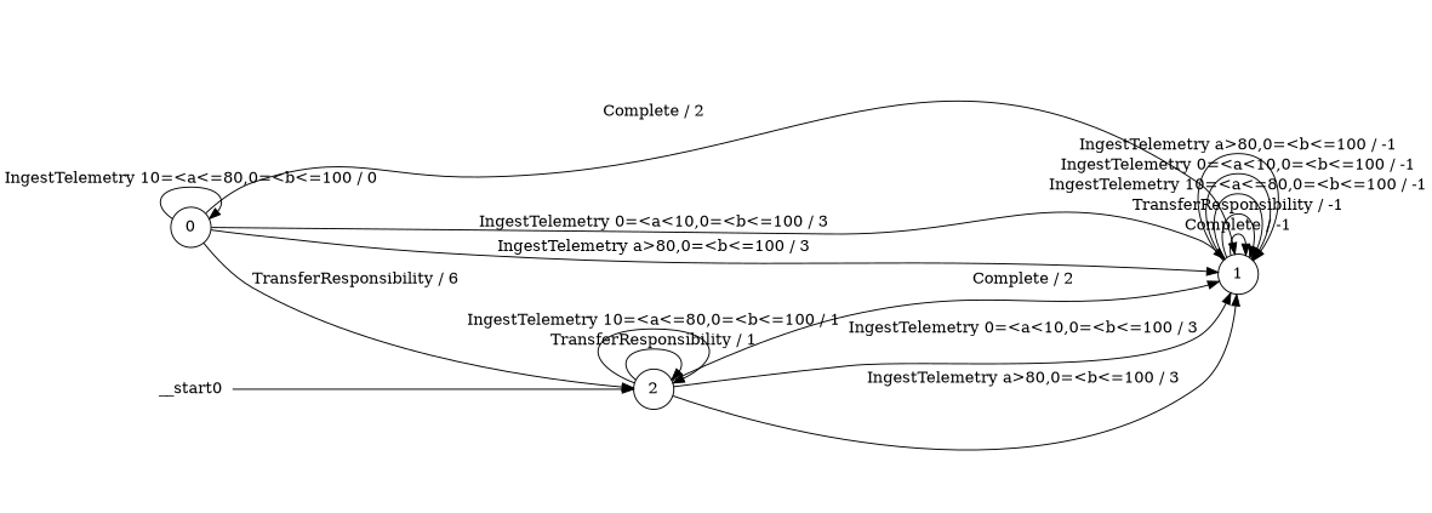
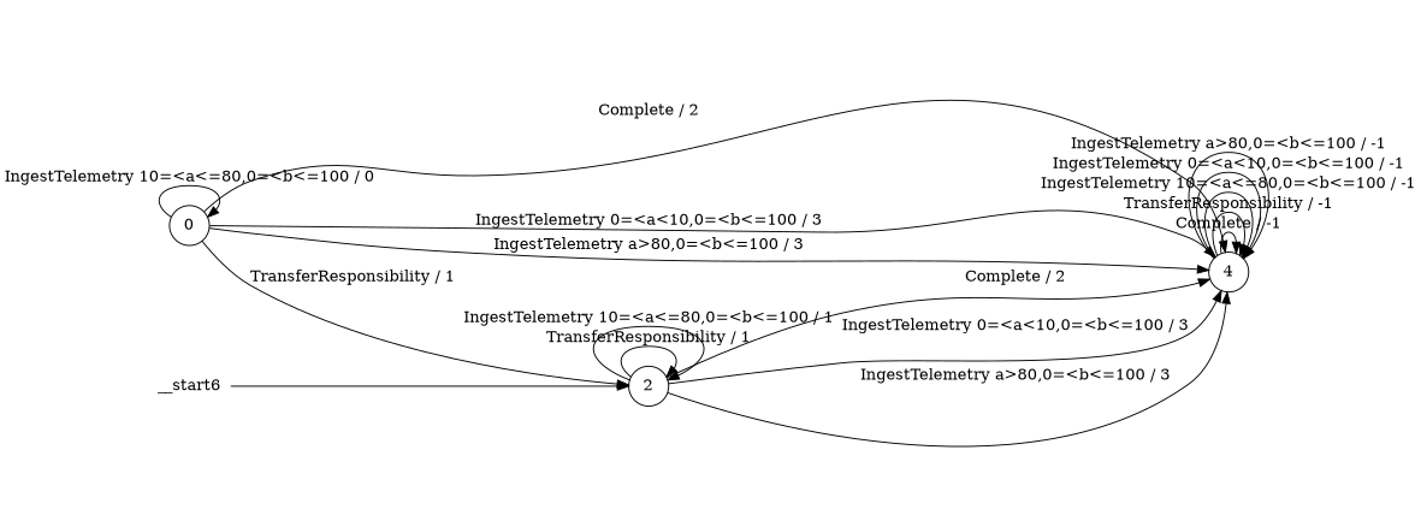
  digraph {
    rankdir=LR
    node [shape=circle]
    n1 [label=0]
-   n2 [label=1]
+   n2 [label=4]
    n3 [label=2]
-   __start0 [height=0 shape=none width=0]
+   __start0 [height=0 shape=none width=0 label=__start6]
    n1 -> n1 [label="IngestTelemetry 10=<a<=80,0=<b<=100 / 0"]
    n1 -> n2 [label="Complete / 2"]
    n1 -> n2 [label="IngestTelemetry 0=<a<10,0=<b<=100 / 3"]
    n1 -> n2 [label="IngestTelemetry a>80,0=<b<=100 / 3"]
-   n1 -> n3 [label="TransferResponsibility / 6"]
+   n1 -> n3 [label="TransferResponsibility / 1"]
    n2 -> n2 [label="Complete / -1"]
    n2 -> n2 [label="TransferResponsibility / -1"]
    n2 -> n2 [label="IngestTelemetry 10=<a<=80,0=<b<=100 / -1"]
    n2 -> n2 [label="IngestTelemetry 0=<a<10,0=<b<=100 / -1"]
    n2 -> n2 [label="IngestTelemetry a>80,0=<b<=100 / -1"]
    n3 -> n2 [label="Complete / 2"]
    n3 -> n2 [label="IngestTelemetry 0=<a<10,0=<b<=100 / 3"]
    n3 -> n2 [label="IngestTelemetry a>80,0=<b<=100 / 3"]
    n3 -> n3 [label="TransferResponsibility / 1"]
    n3 -> n3 [label="IngestTelemetry 10=<a<=80,0=<b<=100 / 1"]
    __start0 -> n3
  }
